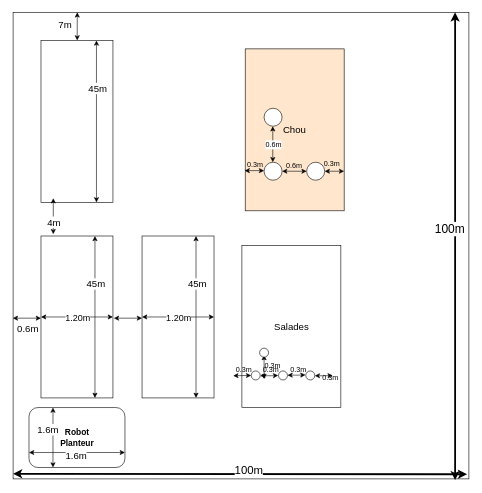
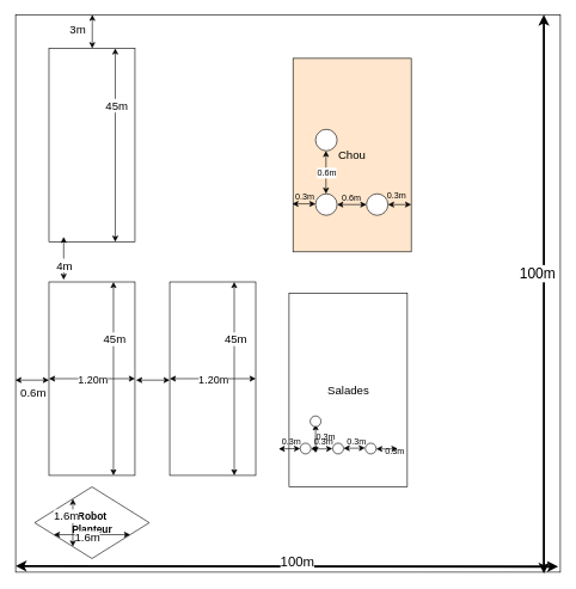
  <mxCell id="0" />
  <mxCell id="1" parent="0" />
  <mxCell id="2" value="" style="rounded=0;whiteSpace=wrap;html=1;" parent="1" vertex="1"><mxGeometry x="21" y="20" width="760" height="778" as="geometry" /></mxCell>
  <mxCell id="3" value="" style="rounded=0;whiteSpace=wrap;html=1;" parent="1" vertex="1"><mxGeometry x="67.5" y="67" width="120" height="270" as="geometry" /></mxCell>
  <mxCell id="4" value="" style="group" parent="1" vertex="1" connectable="0"><mxGeometry x="20.5" y="393" width="167" height="270" as="geometry" /></mxCell>
  <mxCell id="5" value="" style="rounded=0;whiteSpace=wrap;html=1;" parent="4" vertex="1"><mxGeometry x="47" width="120" height="270" as="geometry" /></mxCell>
  <mxCell id="6" value="" style="endArrow=classic;startArrow=classic;html=1;exitX=0;exitY=0.5;exitDx=0;exitDy=0;entryX=1;entryY=0.5;entryDx=0;entryDy=0;" parent="4" source="5" target="5" edge="1"><mxGeometry width="50" height="50" relative="1" as="geometry"><mxPoint x="87" y="95" as="sourcePoint" /><mxPoint x="137" y="45" as="targetPoint" /></mxGeometry></mxCell>
  <mxCell id="7" value="&lt;font style=&quot;font-size: 15px&quot;&gt;1.20m&lt;/font&gt;" style="text;html=1;resizable=0;points=[];align=center;verticalAlign=middle;labelBackgroundColor=#ffffff;" parent="6" vertex="1" connectable="0"><mxGeometry x="0.387" y="-2" relative="1" as="geometry"><mxPoint x="-22.5" y="-2" as="offset" /></mxGeometry></mxCell>
  <mxCell id="8" value="" style="endArrow=classic;startArrow=classic;html=1;" parent="4" edge="1"><mxGeometry width="50" height="50" relative="1" as="geometry"><mxPoint y="137" as="sourcePoint" /><mxPoint x="47" y="137" as="targetPoint" /></mxGeometry></mxCell>
  <mxCell id="9" value="&lt;font style=&quot;font-size: 16px&quot;&gt;0.6m&lt;/font&gt;" style="text;html=1;strokeColor=none;fillColor=none;align=center;verticalAlign=middle;whiteSpace=wrap;rounded=0;" parent="4" vertex="1"><mxGeometry x="5" y="145" width="40" height="20" as="geometry" /></mxCell>
  <mxCell id="10" value="" style="endArrow=classic;startArrow=classic;html=1;strokeWidth=1;entryX=0.75;entryY=0;entryDx=0;entryDy=0;exitX=0.75;exitY=1;exitDx=0;exitDy=0;" parent="4" source="5" target="5" edge="1"><mxGeometry width="50" height="50" relative="1" as="geometry"><mxPoint x="107.5" y="267" as="sourcePoint" /><mxPoint x="157.5" y="217" as="targetPoint" /></mxGeometry></mxCell>
  <mxCell id="11" value="&lt;font style=&quot;font-size: 16px&quot;&gt;45m&lt;/font&gt;" style="text;html=1;resizable=0;points=[];align=center;verticalAlign=middle;labelBackgroundColor=#ffffff;" parent="10" vertex="1" connectable="0"><mxGeometry x="0.407" y="-1" relative="1" as="geometry"><mxPoint y="-1" as="offset" /></mxGeometry></mxCell>
  <mxCell id="12" value="" style="group" parent="1" vertex="1" connectable="0"><mxGeometry x="47.5" y="679" width="160" height="100" as="geometry" /></mxCell>
- <mxCell id="13" value="&lt;div style=&quot;font-size: 14px&quot;&gt;&lt;b&gt;&lt;font style=&quot;font-size: 14px&quot;&gt;Robot&lt;/font&gt;&lt;/b&gt;&lt;/div&gt;&lt;div style=&quot;font-size: 14px&quot;&gt;&lt;b&gt;&lt;font style=&quot;font-size: 14px&quot;&gt;Planteur&lt;/font&gt;&lt;/b&gt;&lt;br&gt;&lt;/div&gt;" style="rounded=1;whiteSpace=wrap;html=1;" parent="12" vertex="1"><mxGeometry width="160" height="100" as="geometry" /></mxCell>
+ <mxCell id="13" value="&lt;div style=&quot;font-size: 14px&quot;&gt;&lt;b&gt;&lt;font style=&quot;font-size: 14px&quot;&gt;Robot&lt;/font&gt;&lt;/b&gt;&lt;/div&gt;&lt;div style=&quot;font-size: 14px&quot;&gt;&lt;b&gt;&lt;font style=&quot;font-size: 14px&quot;&gt;Planteur&lt;/font&gt;&lt;/b&gt;&lt;br&gt;&lt;/div&gt;" style="rhombus;whiteSpace=wrap;html=1;" parent="12" vertex="1"><mxGeometry width="160" height="100" as="geometry" /></mxCell>
  <mxCell id="14" value="" style="endArrow=classic;startArrow=classic;html=1;exitX=0;exitY=0.75;exitDx=0;exitDy=0;entryX=1;entryY=0.75;entryDx=0;entryDy=0;" parent="12" source="13" target="13" edge="1"><mxGeometry width="50" height="50" relative="1" as="geometry"><mxPoint x="50" y="100" as="sourcePoint" /><mxPoint x="100" y="50" as="targetPoint" /></mxGeometry></mxCell>
  <mxCell id="15" value="&lt;font style=&quot;font-size: 16px&quot;&gt;1.6m&lt;/font&gt;" style="text;html=1;resizable=0;points=[];align=center;verticalAlign=middle;labelBackgroundColor=#ffffff;" parent="14" vertex="1" connectable="0"><mxGeometry x="0.202" y="-4" relative="1" as="geometry"><mxPoint x="-18" as="offset" /></mxGeometry></mxCell>
  <mxCell id="16" value="" style="endArrow=classic;startArrow=classic;html=1;entryX=0.25;entryY=0;entryDx=0;entryDy=0;exitX=0.25;exitY=1;exitDx=0;exitDy=0;" parent="12" source="13" target="13" edge="1"><mxGeometry width="50" height="50" relative="1" as="geometry"><mxPoint x="10.5" y="80" as="sourcePoint" /><mxPoint x="60.5" y="30" as="targetPoint" /></mxGeometry></mxCell>
  <mxCell id="17" value="&lt;font style=&quot;font-size: 16px&quot;&gt;1.6m&lt;/font&gt;" style="text;html=1;resizable=0;points=[];align=center;verticalAlign=middle;labelBackgroundColor=#ffffff;" parent="16" vertex="1" connectable="0"><mxGeometry x="0.28" y="-1" relative="1" as="geometry"><mxPoint x="-10" as="offset" /></mxGeometry></mxCell>
  <mxCell id="18" value="" style="endArrow=classic;startArrow=classic;html=1;strokeWidth=3;" parent="1" edge="1"><mxGeometry width="50" height="50" relative="1" as="geometry"><mxPoint x="758" y="800" as="sourcePoint" /><mxPoint x="758" y="20" as="targetPoint" /></mxGeometry></mxCell>
  <mxCell id="19" value="&lt;font style=&quot;font-size: 20px&quot;&gt;100m&lt;/font&gt;" style="text;html=1;resizable=0;points=[];align=center;verticalAlign=middle;labelBackgroundColor=#ffffff;" parent="18" vertex="1" connectable="0"><mxGeometry x="0.411" y="-1" relative="1" as="geometry"><mxPoint x="-11" y="130.5" as="offset" /></mxGeometry></mxCell>
  <mxCell id="20" value="" style="endArrow=classic;startArrow=classic;html=1;strokeWidth=1;entryX=0.75;entryY=0;entryDx=0;entryDy=0;exitX=0.75;exitY=1;exitDx=0;exitDy=0;" parent="1" edge="1"><mxGeometry width="50" height="50" relative="1" as="geometry"><mxPoint x="160" y="337" as="sourcePoint" /><mxPoint x="160" y="67" as="targetPoint" /></mxGeometry></mxCell>
  <mxCell id="21" value="&lt;font style=&quot;font-size: 16px&quot;&gt;45m&lt;/font&gt;" style="text;html=1;resizable=0;points=[];align=center;verticalAlign=middle;labelBackgroundColor=#ffffff;" parent="20" vertex="1" connectable="0"><mxGeometry x="0.407" y="-1" relative="1" as="geometry"><mxPoint y="-1" as="offset" /></mxGeometry></mxCell>
  <mxCell id="22" value="" style="endArrow=classic;startArrow=classic;html=1;strokeWidth=1;" parent="1" source="3" edge="1"><mxGeometry width="50" height="50" relative="1" as="geometry"><mxPoint x="127.5" y="46.289" as="sourcePoint" /><mxPoint x="128" y="20" as="targetPoint" /><Array as="points"><mxPoint x="128" y="30" /></Array></mxGeometry></mxCell>
- <mxCell id="23" value="&lt;font style=&quot;font-size: 16px&quot;&gt;7m&lt;/font&gt;" style="text;html=1;strokeColor=none;fillColor=none;align=center;verticalAlign=middle;whiteSpace=wrap;rounded=0;" parent="1" vertex="1"><mxGeometry x="88" y="30" width="40" height="20" as="geometry" /></mxCell>
+ <mxCell id="23" value="&lt;font style=&quot;font-size: 16px&quot;&gt;3m&lt;/font&gt;" style="text;html=1;strokeColor=none;fillColor=none;align=center;verticalAlign=middle;whiteSpace=wrap;rounded=0;" parent="1" vertex="1"><mxGeometry x="88" y="30" width="40" height="20" as="geometry" /></mxCell>
  <mxCell id="24" value="" style="endArrow=classic;startArrow=classic;html=1;strokeWidth=1;entryX=0.171;entryY=0.974;entryDx=0;entryDy=0;entryPerimeter=0;" parent="1" target="3" edge="1"><mxGeometry width="50" height="50" relative="1" as="geometry"><mxPoint x="88" y="390" as="sourcePoint" /><mxPoint x="138" y="340" as="targetPoint" /></mxGeometry></mxCell>
  <mxCell id="25" value="&lt;font style=&quot;font-size: 16px&quot;&gt;4m&lt;/font&gt;" style="text;html=1;resizable=0;points=[];align=center;verticalAlign=middle;labelBackgroundColor=#ffffff;" parent="24" vertex="1" connectable="0"><mxGeometry x="-0.396" relative="1" as="geometry"><mxPoint y="-3" as="offset" /></mxGeometry></mxCell>
  <mxCell id="26" value="" style="endArrow=classic;startArrow=classic;html=1;strokeWidth=3;exitX=0;exitY=0.989;exitDx=0;exitDy=0;exitPerimeter=0;entryX=0.996;entryY=0.99;entryDx=0;entryDy=0;entryPerimeter=0;" parent="1" source="2" target="2" edge="1"><mxGeometry width="50" height="50" relative="1" as="geometry"><mxPoint x="78" y="840" as="sourcePoint" /><mxPoint x="128" y="790" as="targetPoint" /></mxGeometry></mxCell>
  <mxCell id="27" value="&lt;font style=&quot;font-size: 19px&quot;&gt;100m&lt;/font&gt;" style="text;html=1;resizable=0;points=[];align=center;verticalAlign=middle;labelBackgroundColor=#ffffff;" parent="26" vertex="1" connectable="0"><mxGeometry x="0.037" y="1" relative="1" as="geometry"><mxPoint y="-5" as="offset" /></mxGeometry></mxCell>
  <mxCell id="28" value="" style="group" parent="1" vertex="1" connectable="0"><mxGeometry x="189" y="393" width="167" height="270" as="geometry" /></mxCell>
  <mxCell id="29" value="" style="rounded=0;whiteSpace=wrap;html=1;" parent="28" vertex="1"><mxGeometry x="47" width="120" height="270" as="geometry" /></mxCell>
  <mxCell id="30" value="" style="endArrow=classic;startArrow=classic;html=1;exitX=0;exitY=0.5;exitDx=0;exitDy=0;entryX=1;entryY=0.5;entryDx=0;entryDy=0;" parent="28" source="29" target="29" edge="1"><mxGeometry width="50" height="50" relative="1" as="geometry"><mxPoint x="87" y="95" as="sourcePoint" /><mxPoint x="137" y="45" as="targetPoint" /></mxGeometry></mxCell>
  <mxCell id="31" value="&lt;font style=&quot;font-size: 15px&quot;&gt;1.20m&lt;/font&gt;" style="text;html=1;resizable=0;points=[];align=center;verticalAlign=middle;labelBackgroundColor=#ffffff;" parent="30" vertex="1" connectable="0"><mxGeometry x="0.387" y="-2" relative="1" as="geometry"><mxPoint x="-22.5" y="-2" as="offset" /></mxGeometry></mxCell>
  <mxCell id="32" value="" style="endArrow=classic;startArrow=classic;html=1;" parent="28" edge="1"><mxGeometry width="50" height="50" relative="1" as="geometry"><mxPoint y="137" as="sourcePoint" /><mxPoint x="47" y="137" as="targetPoint" /></mxGeometry></mxCell>
  <mxCell id="33" value="" style="endArrow=classic;startArrow=classic;html=1;strokeWidth=1;entryX=0.75;entryY=0;entryDx=0;entryDy=0;exitX=0.75;exitY=1;exitDx=0;exitDy=0;" parent="28" source="29" target="29" edge="1"><mxGeometry width="50" height="50" relative="1" as="geometry"><mxPoint x="107.5" y="267" as="sourcePoint" /><mxPoint x="157.5" y="217" as="targetPoint" /></mxGeometry></mxCell>
  <mxCell id="34" value="&lt;font style=&quot;font-size: 16px&quot;&gt;45m&lt;/font&gt;" style="text;html=1;resizable=0;points=[];align=center;verticalAlign=middle;labelBackgroundColor=#ffffff;" parent="33" vertex="1" connectable="0"><mxGeometry x="0.407" y="-1" relative="1" as="geometry"><mxPoint y="-1" as="offset" /></mxGeometry></mxCell>
  <mxCell id="35" value="&lt;font style=&quot;font-size: 16px&quot;&gt;Salades&lt;/font&gt;" style="rounded=0;whiteSpace=wrap;html=1;" vertex="1" parent="1"><mxGeometry x="402.5" y="409" width="165" height="270" as="geometry" /></mxCell>
  <mxCell id="36" value="" style="ellipse;whiteSpace=wrap;html=1;aspect=fixed;" vertex="1" parent="1"><mxGeometry x="418" y="618" width="15" height="15" as="geometry" /></mxCell>
  <mxCell id="37" value="" style="ellipse;whiteSpace=wrap;html=1;aspect=fixed;" vertex="1" parent="1"><mxGeometry x="463.5" y="618" width="15" height="15" as="geometry" /></mxCell>
  <mxCell id="38" value="" style="ellipse;whiteSpace=wrap;html=1;aspect=fixed;" vertex="1" parent="1"><mxGeometry x="509" y="618" width="15" height="15" as="geometry" /></mxCell>
  <mxCell id="39" value="" style="endArrow=classic;startArrow=classic;html=1;entryX=0;entryY=0.5;entryDx=0;entryDy=0;" edge="1" parent="1" target="36"><mxGeometry width="50" height="50" relative="1" as="geometry"><mxPoint x="388" y="626" as="sourcePoint" /><mxPoint x="448" y="610" as="targetPoint" /></mxGeometry></mxCell>
  <mxCell id="40" value="" style="endArrow=classic;startArrow=classic;html=1;entryX=0;entryY=0.5;entryDx=0;entryDy=0;" edge="1" parent="1"><mxGeometry width="50" height="50" relative="1" as="geometry"><mxPoint x="433" y="626" as="sourcePoint" /><mxPoint x="463" y="625.5" as="targetPoint" /><Array as="points"><mxPoint x="453" y="626" /></Array></mxGeometry></mxCell>
  <mxCell id="41" value="" style="endArrow=classic;startArrow=classic;html=1;entryX=0;entryY=0.5;entryDx=0;entryDy=0;" edge="1" parent="1"><mxGeometry width="50" height="50" relative="1" as="geometry"><mxPoint x="478.5" y="625" as="sourcePoint" /><mxPoint x="508.5" y="624.5" as="targetPoint" /><Array as="points"><mxPoint x="498.5" y="625" /></Array></mxGeometry></mxCell>
  <mxCell id="42" value="" style="endArrow=classic;startArrow=classic;html=1;entryX=0;entryY=0.5;entryDx=0;entryDy=0;" edge="1" parent="1"><mxGeometry width="50" height="50" relative="1" as="geometry"><mxPoint x="524" y="626" as="sourcePoint" /><mxPoint x="554" y="625.5" as="targetPoint" /><Array as="points"><mxPoint x="544" y="626" /></Array></mxGeometry></mxCell>
  <mxCell id="43" value="0.3m" style="text;html=1;strokeColor=none;fillColor=none;align=center;verticalAlign=middle;whiteSpace=wrap;rounded=0;" vertex="1" parent="1"><mxGeometry x="385.5" y="605.5" width="40" height="20" as="geometry" /></mxCell>
  <mxCell id="44" value="0.3m" style="text;html=1;strokeColor=none;fillColor=none;align=center;verticalAlign=middle;whiteSpace=wrap;rounded=0;" vertex="1" parent="1"><mxGeometry x="430.5" y="605.5" width="40" height="20" as="geometry" /></mxCell>
  <mxCell id="45" value="0.3m" style="text;html=1;strokeColor=none;fillColor=none;align=center;verticalAlign=middle;whiteSpace=wrap;rounded=0;" vertex="1" parent="1"><mxGeometry x="476.5" y="605.5" width="40" height="20" as="geometry" /></mxCell>
  <mxCell id="46" value="0.3m" style="text;html=1;strokeColor=none;fillColor=none;align=center;verticalAlign=middle;whiteSpace=wrap;rounded=0;" vertex="1" parent="1"><mxGeometry x="531.5" y="620" width="37" height="20" as="geometry" /></mxCell>
  <mxCell id="47" value="&lt;font style=&quot;font-size: 16px&quot;&gt;Chou&lt;/font&gt;" style="rounded=0;whiteSpace=wrap;html=1;fillColor=#ffe6cc;" vertex="1" parent="1"><mxGeometry x="408" y="81" width="165" height="270" as="geometry" /></mxCell>
  <mxCell id="48" value="" style="ellipse;whiteSpace=wrap;html=1;aspect=fixed;" vertex="1" parent="1"><mxGeometry x="439.5" y="270" width="30" height="30" as="geometry" /></mxCell>
  <mxCell id="49" value="" style="ellipse;whiteSpace=wrap;html=1;aspect=fixed;" vertex="1" parent="1"><mxGeometry x="510.5" y="270" width="30" height="30" as="geometry" /></mxCell>
  <mxCell id="50" value="" style="endArrow=classic;startArrow=classic;html=1;exitX=1;exitY=0.5;exitDx=0;exitDy=0;entryX=0;entryY=0.5;entryDx=0;entryDy=0;" edge="1" parent="1" source="48" target="49"><mxGeometry width="50" height="50" relative="1" as="geometry"><mxPoint x="468" y="310" as="sourcePoint" /><mxPoint x="518" y="260" as="targetPoint" /></mxGeometry></mxCell>
  <mxCell id="51" value="" style="endArrow=classic;startArrow=classic;html=1;entryX=0;entryY=0.5;entryDx=0;entryDy=0;" edge="1" parent="1"><mxGeometry width="50" height="50" relative="1" as="geometry"><mxPoint x="540.5" y="285" as="sourcePoint" /><mxPoint x="573" y="285" as="targetPoint" /></mxGeometry></mxCell>
  <mxCell id="52" value="" style="endArrow=classic;startArrow=classic;html=1;entryX=0;entryY=0.5;entryDx=0;entryDy=0;" edge="1" parent="1"><mxGeometry width="50" height="50" relative="1" as="geometry"><mxPoint x="407" y="284" as="sourcePoint" /><mxPoint x="439.5" y="284" as="targetPoint" /></mxGeometry></mxCell>
  <mxCell id="53" value="0.3m" style="text;html=1;strokeColor=none;fillColor=none;align=center;verticalAlign=middle;whiteSpace=wrap;rounded=0;" vertex="1" parent="1"><mxGeometry x="404.5" y="265" width="40" height="20" as="geometry" /></mxCell>
  <mxCell id="54" value="0.3m" style="text;html=1;strokeColor=none;fillColor=none;align=center;verticalAlign=middle;whiteSpace=wrap;rounded=0;" vertex="1" parent="1"><mxGeometry x="533" y="263" width="40" height="20" as="geometry" /></mxCell>
  <mxCell id="55" value="0.6m" style="text;html=1;strokeColor=none;fillColor=none;align=center;verticalAlign=middle;whiteSpace=wrap;rounded=0;" vertex="1" parent="1"><mxGeometry x="470" y="266" width="40" height="20" as="geometry" /></mxCell>
  <mxCell id="56" value="" style="endArrow=classic;startArrow=classic;html=1;" edge="1" parent="1"><mxGeometry width="50" height="50" relative="1" as="geometry"><mxPoint x="454" y="270" as="sourcePoint" /><mxPoint x="454" y="210" as="targetPoint" /></mxGeometry></mxCell>
  <mxCell id="57" value="0.6m" style="text;html=1;resizable=0;points=[];align=center;verticalAlign=middle;labelBackgroundColor=#ffffff;" vertex="1" connectable="0" parent="56"><mxGeometry x="-0.467" y="-1" relative="1" as="geometry"><mxPoint x="-0.5" y="-14" as="offset" /></mxGeometry></mxCell>
  <mxCell id="58" value="" style="endArrow=classic;startArrow=classic;html=1;" edge="1" parent="1"><mxGeometry width="50" height="50" relative="1" as="geometry"><mxPoint x="439.5" y="631.5" as="sourcePoint" /><mxPoint x="439.5" y="591.5" as="targetPoint" /></mxGeometry></mxCell>
  <mxCell id="59" value="" style="ellipse;whiteSpace=wrap;html=1;aspect=fixed;" vertex="1" parent="1"><mxGeometry x="439.5" y="180" width="30" height="30" as="geometry" /></mxCell>
  <mxCell id="60" value="" style="ellipse;whiteSpace=wrap;html=1;aspect=fixed;" vertex="1" parent="1"><mxGeometry x="432" y="580" width="15" height="15" as="geometry" /></mxCell>
  <mxCell id="61" value="0.3m" style="text;html=1;strokeColor=none;fillColor=none;align=center;verticalAlign=middle;whiteSpace=wrap;rounded=0;" vertex="1" parent="1"><mxGeometry x="433.5" y="599.5" width="40" height="20" as="geometry" /></mxCell>
